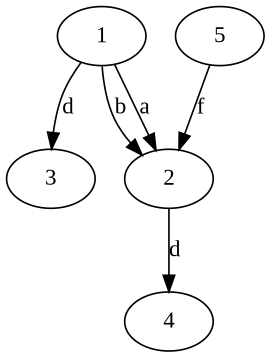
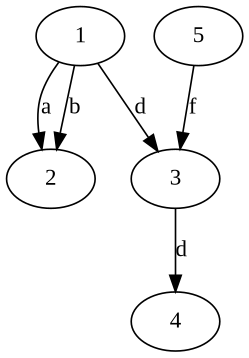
  digraph {
    fontname="Liberation Serif"
    node [fontname="Liberation Serif"]
    edge [fontname="Liberation Serif"]
    1
    2
    3
    4
    5
    1 -> 2 [label=a]
    1 -> 2 [label=b]
    1 -> 3 [label=d]
-   2 -> 4 [label=d]
-   5 -> 2 [label=f]
+   3 -> 4 [label=d]
+   5 -> 3 [label=f]
  }
